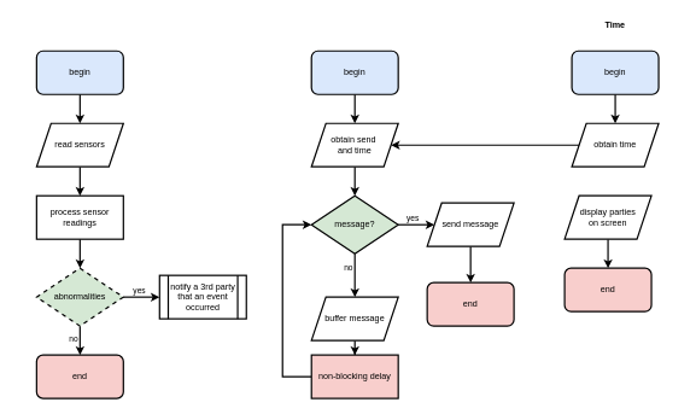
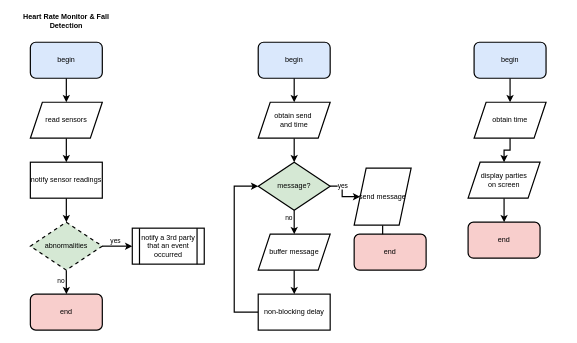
  <mxCell id="0" />
  <mxCell id="1" parent="0" />
  <mxCell id="2" value="" style="edgeStyle=orthogonalEdgeStyle;rounded=0;orthogonalLoop=1;jettySize=auto;html=1;strokeWidth=2;" parent="1" source="3" target="10" edge="1"><mxGeometry relative="1" as="geometry" /></mxCell>
- <mxCell id="3" value="process sensor readings" style="rounded=0;whiteSpace=wrap;html=1;strokeWidth=2;" parent="1" vertex="1"><mxGeometry x="50" y="270" width="120" height="60" as="geometry" /></mxCell>
+ <mxCell id="3" value="notify sensor readings" style="rounded=0;whiteSpace=wrap;html=1;strokeWidth=2;" parent="1" vertex="1"><mxGeometry x="50" y="270" width="120" height="60" as="geometry" /></mxCell>
  <mxCell id="4" style="edgeStyle=orthogonalEdgeStyle;rounded=0;orthogonalLoop=1;jettySize=auto;html=1;entryX=0.5;entryY=0;entryDx=0;entryDy=0;strokeWidth=2;" parent="1" source="5" target="3" edge="1"><mxGeometry relative="1" as="geometry" /></mxCell>
  <mxCell id="5" value="read sensors" style="shape=parallelogram;perimeter=parallelogramPerimeter;whiteSpace=wrap;html=1;fixedSize=1;strokeWidth=2;" parent="1" vertex="1"><mxGeometry x="50" y="170" width="120" height="60" as="geometry" /></mxCell>
  <mxCell id="6" style="edgeStyle=orthogonalEdgeStyle;rounded=0;orthogonalLoop=1;jettySize=auto;html=1;strokeWidth=2;" parent="1" source="10" edge="1"><mxGeometry relative="1" as="geometry"><mxPoint x="220" y="410" as="targetPoint" /></mxGeometry></mxCell>
  <mxCell id="7" value="yes" style="edgeLabel;html=1;align=center;verticalAlign=middle;resizable=0;points=[];" parent="6" vertex="1" connectable="0"><mxGeometry x="-0.182" y="-2" relative="1" as="geometry"><mxPoint y="-12" as="offset" /></mxGeometry></mxCell>
  <mxCell id="8" style="edgeStyle=orthogonalEdgeStyle;rounded=0;orthogonalLoop=1;jettySize=auto;html=1;entryX=0.5;entryY=0;entryDx=0;entryDy=0;strokeWidth=2;" parent="1" source="10" target="39" edge="1"><mxGeometry relative="1" as="geometry" /></mxCell>
  <mxCell id="9" value="no" style="edgeLabel;html=1;align=center;verticalAlign=middle;resizable=0;points=[];" parent="8" vertex="1" connectable="0"><mxGeometry x="-0.175" y="-1" relative="1" as="geometry"><mxPoint x="-9" as="offset" /></mxGeometry></mxCell>
  <mxCell id="10" value="abnormalities" style="rhombus;whiteSpace=wrap;html=1;strokeWidth=2;fillColor=#d5e8d4;strokeColor=default;dashed=1;" parent="1" vertex="1"><mxGeometry x="50" y="370" width="120" height="80" as="geometry" /></mxCell>
  <mxCell id="11" value="notify a 3rd party that an event occurred" style="shape=process;whiteSpace=wrap;html=1;backgroundOutline=1;strokeWidth=2;" parent="1" vertex="1"><mxGeometry x="220" y="380" width="120" height="60" as="geometry" /></mxCell>
  <mxCell id="12" style="edgeStyle=orthogonalEdgeStyle;rounded=0;orthogonalLoop=1;jettySize=auto;html=1;strokeWidth=2;" parent="1" source="13" edge="1"><mxGeometry relative="1" as="geometry"><mxPoint x="110" y="170" as="targetPoint" /></mxGeometry></mxCell>
  <mxCell id="13" value="begin" style="rounded=1;whiteSpace=wrap;html=1;strokeWidth=2;fillColor=#dae8fc;strokeColor=default;" parent="1" vertex="1"><mxGeometry x="50" y="70" width="120" height="60" as="geometry" /></mxCell>
  <mxCell id="14" style="edgeStyle=orthogonalEdgeStyle;rounded=0;orthogonalLoop=1;jettySize=auto;html=1;strokeWidth=2;" parent="1" source="15" target="30" edge="1"><mxGeometry relative="1" as="geometry" /></mxCell>
  <mxCell id="15" value="begin" style="rounded=1;whiteSpace=wrap;html=1;strokeWidth=2;fillColor=#dae8fc;strokeColor=default;" parent="1" vertex="1"><mxGeometry x="430" y="70" width="120" height="60" as="geometry" /></mxCell>
  <mxCell id="16" style="edgeStyle=orthogonalEdgeStyle;rounded=0;orthogonalLoop=1;jettySize=auto;html=1;entryX=0.5;entryY=0;entryDx=0;entryDy=0;strokeWidth=2;" parent="1" source="20" target="22" edge="1"><mxGeometry relative="1" as="geometry" /></mxCell>
  <mxCell id="17" value="no" style="edgeLabel;html=1;align=center;verticalAlign=middle;resizable=0;points=[];" parent="16" vertex="1" connectable="0"><mxGeometry x="-0.381" y="2" relative="1" as="geometry"><mxPoint x="-12" as="offset" /></mxGeometry></mxCell>
  <mxCell id="18" style="edgeStyle=orthogonalEdgeStyle;rounded=0;orthogonalLoop=1;jettySize=auto;html=1;strokeWidth=2;entryX=0;entryY=0.5;entryDx=0;entryDy=0;" parent="1" source="20" target="24" edge="1"><mxGeometry relative="1" as="geometry"><mxPoint x="600" y="310" as="targetPoint" /></mxGeometry></mxCell>
  <mxCell id="19" value="yes" style="edgeLabel;html=1;align=center;verticalAlign=middle;resizable=0;points=[];" parent="18" vertex="1" connectable="0"><mxGeometry x="-0.195" y="1" relative="1" as="geometry"><mxPoint x="-1" y="-9" as="offset" /></mxGeometry></mxCell>
  <mxCell id="20" value="message?" style="rhombus;whiteSpace=wrap;html=1;strokeWidth=2;fillColor=#d5e8d4;strokeColor=default;" parent="1" vertex="1"><mxGeometry x="430" y="270" width="120" height="80" as="geometry" /></mxCell>
  <mxCell id="21" style="edgeStyle=orthogonalEdgeStyle;rounded=0;orthogonalLoop=1;jettySize=auto;html=1;entryX=0.5;entryY=0;entryDx=0;entryDy=0;strokeWidth=2;" parent="1" source="22" target="26" edge="1"><mxGeometry relative="1" as="geometry" /></mxCell>
- <mxCell id="22" value="buffer message" style="shape=parallelogram;perimeter=parallelogramPerimeter;whiteSpace=wrap;html=1;fixedSize=1;strokeWidth=2;" parent="1" vertex="1"><mxGeometry x="430" y="410" width="120" height="60" as="geometry" /></mxCell>
+ <mxCell id="22" value="buffer message" style="shape=parallelogram;perimeter=parallelogramPerimeter;whiteSpace=wrap;html=1;fixedSize=1;strokeWidth=2;" parent="1" vertex="1"><mxGeometry x="430" y="390" width="120" height="60" as="geometry" /></mxCell>
  <mxCell id="23" style="edgeStyle=orthogonalEdgeStyle;rounded=0;orthogonalLoop=1;jettySize=auto;html=1;entryX=0.5;entryY=0;entryDx=0;entryDy=0;strokeWidth=2;" parent="1" source="24" target="27" edge="1"><mxGeometry relative="1" as="geometry" /></mxCell>
- <mxCell id="24" value="send message" style="shape=parallelogram;perimeter=parallelogramPerimeter;whiteSpace=wrap;html=1;fixedSize=1;strokeWidth=2;" parent="1" vertex="1"><mxGeometry x="590" y="280" width="120" height="60" as="geometry" /></mxCell>
+ <mxCell id="24" value="send message" style="shape=parallelogram;perimeter=parallelogramPerimeter;whiteSpace=wrap;html=1;fixedSize=1;strokeWidth=2;" parent="1" vertex="1"><mxGeometry x="590" y="280" width="95" height="95" as="geometry" /></mxCell>
  <mxCell id="25" style="edgeStyle=orthogonalEdgeStyle;rounded=0;orthogonalLoop=1;jettySize=auto;html=1;strokeWidth=2;" parent="1" source="26" target="20" edge="1"><mxGeometry relative="1" as="geometry"><Array as="points"><mxPoint x="390" y="520" /><mxPoint x="390" y="310" /></Array></mxGeometry></mxCell>
- <mxCell id="26" value="non-blocking delay" style="rounded=0;whiteSpace=wrap;html=1;strokeWidth=2;fillColor=#f8cecc;" parent="1" vertex="1"><mxGeometry x="430" y="490" width="120" height="60" as="geometry" /></mxCell>
+ <mxCell id="26" value="non-blocking delay" style="rounded=0;whiteSpace=wrap;html=1;strokeWidth=2;" parent="1" vertex="1"><mxGeometry x="430" y="490" width="120" height="60" as="geometry" /></mxCell>
  <mxCell id="27" value="end" style="rounded=1;whiteSpace=wrap;html=1;strokeWidth=2;fillColor=#f8cecc;strokeColor=default;" parent="1" vertex="1"><mxGeometry x="590" y="390" width="120" height="60" as="geometry" /></mxCell>
+ <mxCell id="28" value="&lt;h4&gt;&lt;b&gt;Heart Rate Monitor &amp;amp; Fall Detection&lt;/b&gt;&lt;/h4&gt;" style="text;html=1;align=center;verticalAlign=middle;whiteSpace=wrap;rounded=0;" parent="1" vertex="1"><mxGeometry x="20" y="20" width="180" height="30" as="geometry" /></mxCell>
  <mxCell id="29" style="edgeStyle=orthogonalEdgeStyle;rounded=0;orthogonalLoop=1;jettySize=auto;html=1;entryX=0.5;entryY=0;entryDx=0;entryDy=0;strokeWidth=2;" parent="1" source="30" target="20" edge="1"><mxGeometry relative="1" as="geometry" /></mxCell>
  <mxCell id="30" value="&lt;div&gt;obtain send&amp;nbsp;&lt;/div&gt;&lt;div&gt;and time&lt;/div&gt;" style="shape=parallelogram;perimeter=parallelogramPerimeter;whiteSpace=wrap;html=1;fixedSize=1;strokeWidth=2;" parent="1" vertex="1"><mxGeometry x="430" y="170" width="120" height="60" as="geometry" /></mxCell>
- <mxCell id="31" value="&lt;h4&gt;&lt;b&gt;Time&lt;br&gt;&lt;/b&gt;&lt;/h4&gt;" style="text;html=1;align=center;verticalAlign=middle;whiteSpace=wrap;rounded=0;" parent="1" vertex="1"><mxGeometry x="760" y="20" width="180" height="30" as="geometry" /></mxCell>
  <mxCell id="32" style="edgeStyle=orthogonalEdgeStyle;rounded=0;orthogonalLoop=1;jettySize=auto;html=1;entryX=0.5;entryY=0;entryDx=0;entryDy=0;strokeWidth=2;" parent="1" source="33" target="34" edge="1"><mxGeometry relative="1" as="geometry" /></mxCell>
  <mxCell id="33" value="begin" style="rounded=1;whiteSpace=wrap;html=1;strokeWidth=2;fillColor=#dae8fc;strokeColor=default;" parent="1" vertex="1"><mxGeometry x="790" y="70" width="120" height="60" as="geometry" /></mxCell>
  <mxCell id="34" value="obtain time" style="shape=parallelogram;perimeter=parallelogramPerimeter;whiteSpace=wrap;html=1;fixedSize=1;strokeWidth=2;" parent="1" vertex="1"><mxGeometry x="790" y="170" width="120" height="60" as="geometry" /></mxCell>
  <mxCell id="35" style="edgeStyle=orthogonalEdgeStyle;rounded=0;orthogonalLoop=1;jettySize=auto;html=1;strokeWidth=2;" parent="1" source="36" target="38" edge="1"><mxGeometry relative="1" as="geometry" /></mxCell>
  <mxCell id="36" value="&lt;div&gt;display parties&lt;/div&gt;&lt;div&gt;on screen&lt;br&gt;&lt;/div&gt;" style="shape=parallelogram;perimeter=parallelogramPerimeter;whiteSpace=wrap;html=1;fixedSize=1;strokeWidth=2;" parent="1" vertex="1"><mxGeometry x="780" y="270" width="120" height="60" as="geometry" /></mxCell>
- <mxCell id="37" style="edgeStyle=orthogonalEdgeStyle;rounded=0;orthogonalLoop=1;jettySize=auto;html=1;curved=0;strokeWidth=2;" parent="1" source="34" target="30" edge="1"><mxGeometry relative="1" as="geometry" /></mxCell>
+ <mxCell id="37" style="edgeStyle=orthogonalEdgeStyle;rounded=0;orthogonalLoop=1;jettySize=auto;html=1;entryX=0.5;entryY=0;entryDx=0;entryDy=0;curved=0;strokeWidth=2;" parent="1" source="34" target="36" edge="1"><mxGeometry relative="1" as="geometry" /></mxCell>
  <mxCell id="38" value="end" style="rounded=1;whiteSpace=wrap;html=1;strokeWidth=2;fillColor=#f8cecc;strokeColor=default;" parent="1" vertex="1"><mxGeometry x="780" y="370" width="120" height="60" as="geometry" /></mxCell>
  <mxCell id="39" value="end" style="rounded=1;whiteSpace=wrap;html=1;strokeWidth=2;fillColor=#f8cecc;strokeColor=default;" parent="1" vertex="1"><mxGeometry x="50" y="490" width="120" height="60" as="geometry" /></mxCell>
